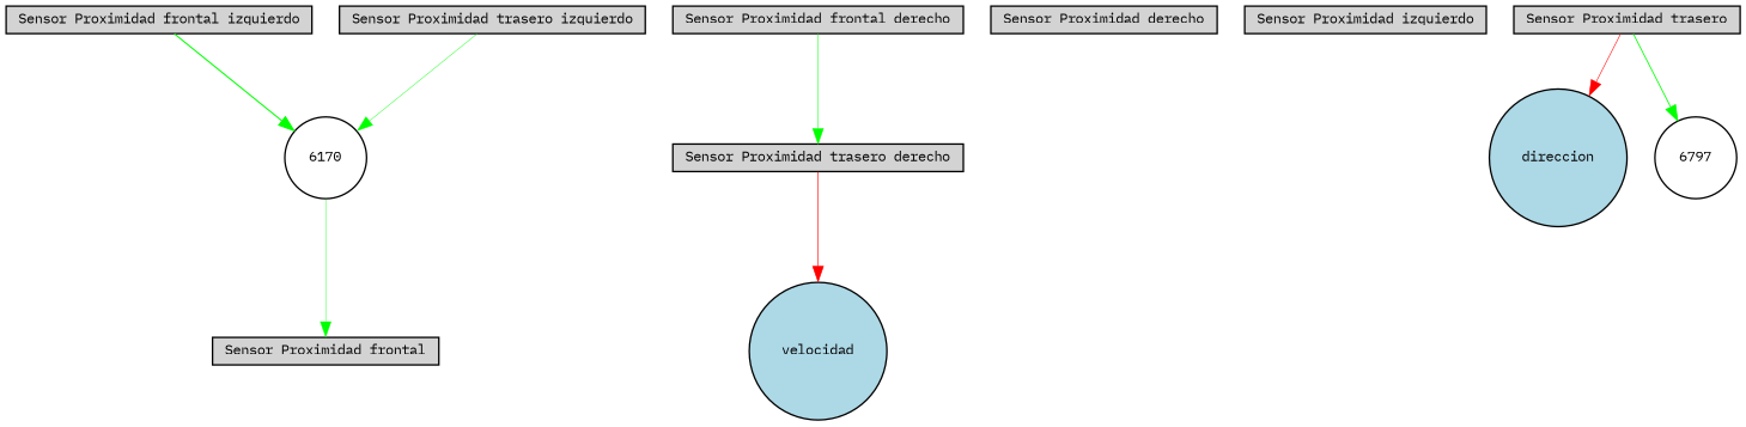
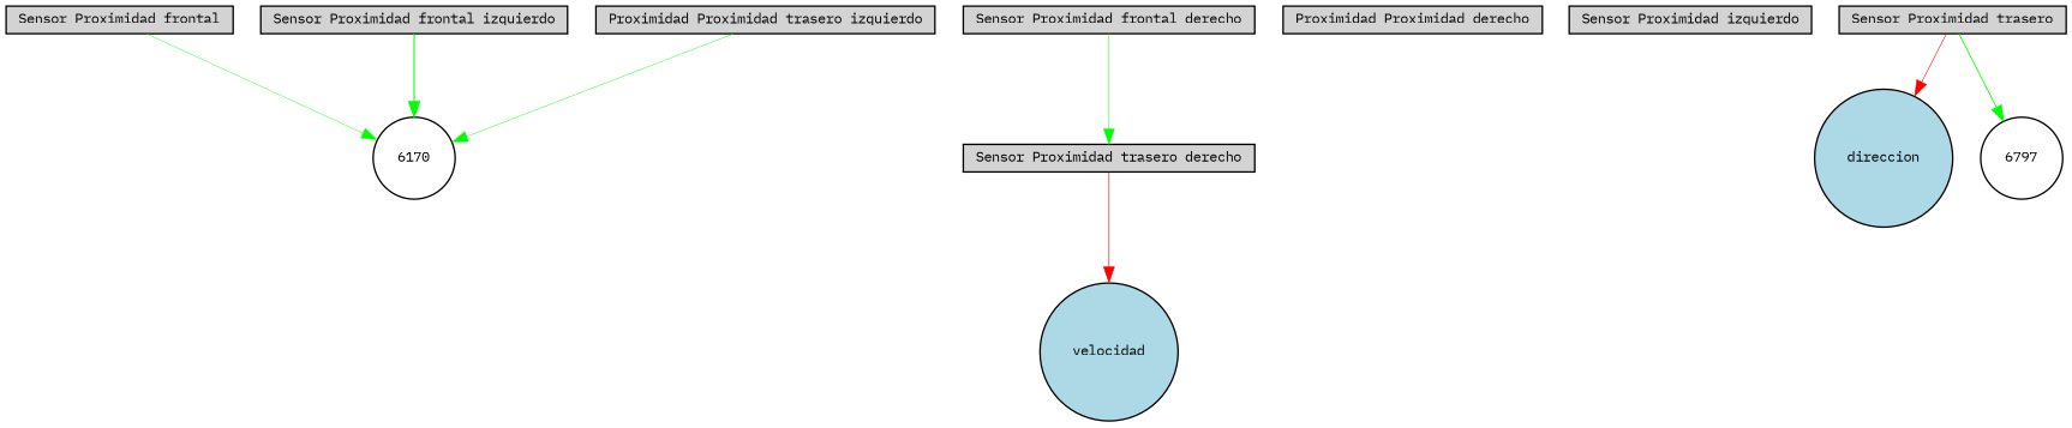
  digraph {
    fontname="IBM Plex Mono"
    node [fillcolor=lightgray fontname="IBM Plex Mono" fontsize=9 shape=box style=filled]
    edge [color=green fontname="IBM Plex Mono" style=solid]
    "Sensor Proximidad frontal" [height=0.2 width=0.2]
    6170 [fillcolor=white height=0.2 shape=circle width=0.2]
    "Sensor Proximidad frontal derecho" [height=0.2 width=0.2]
    "Sensor Proximidad trasero derecho" [height=0.2 width=0.2]
    velocidad [fillcolor=lightblue height=0.2 shape=circle width=0.2]
    "Sensor Proximidad frontal izquierdo" [height=0.2 width=0.2]
-   "Sensor Proximidad derecho" [height=0.2 width=0.2]
+   "Sensor Proximidad derecho" [height=0.2 width=0.2 label="Proximidad Proximidad derecho"]
    "Sensor Proximidad izquierdo" [height=0.2 width=0.2]
    "Sensor Proximidad trasero" [height=0.2 width=0.2]
    direccion [fillcolor=lightblue height=0.2 shape=circle width=0.2]
    6797 [fillcolor=white height=0.2 shape=circle width=0.2]
-   "Sensor Proximidad trasero izquierdo" [height=0.2 width=0.2]
-   6170 -> "Sensor Proximidad frontal" [penwidth=0.28067399805995574]
+   "Sensor Proximidad trasero izquierdo" [height=0.2 width=0.2 label="Proximidad Proximidad trasero izquierdo"]
+   "Sensor Proximidad frontal" -> 6170 [penwidth=0.28067399805995574]
    "Sensor Proximidad frontal derecho" -> "Sensor Proximidad trasero derecho" [penwidth=0.37395074659877836]
    "Sensor Proximidad trasero derecho" -> velocidad [color=red penwidth=0.47526279196333887]
    "Sensor Proximidad frontal izquierdo" -> 6170 [penwidth=0.784162203750166]
    "Sensor Proximidad trasero" -> direccion [color=red penwidth=0.4159117109786261]
    "Sensor Proximidad trasero" -> 6797 [penwidth=0.6140179153542421]
    "Sensor Proximidad trasero izquierdo" -> 6170 [penwidth=0.3071452103870458]
  }
